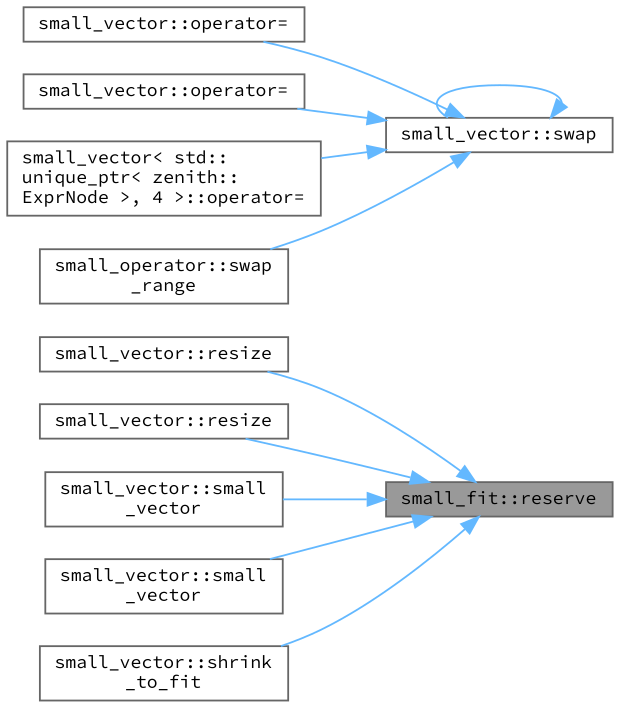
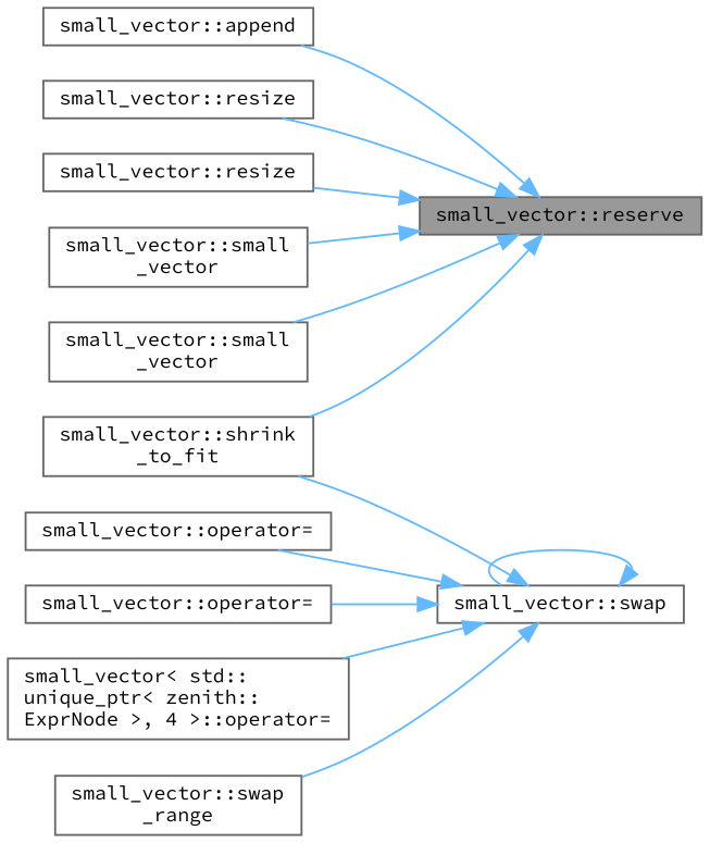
  digraph {
    fontname="Source Code Pro"
    rankdir=RL
    node [color=grey40 fillcolor=white fontname="Source Code Pro" fontsize=10 shape=box style=filled]
    edge [color=steelblue1 dir=back fontname="Source Code Pro" fontsize=10 labelfontname=Helvetica labelfontsize=10 style=solid]
-   n1 [color=gray40 fillcolor=grey60 fontcolor=black height=0.2 label="small_fit::reserve" width=0.4]
+   n1 [color=gray40 fillcolor=grey60 fontcolor=black height=0.2 label="small_vector::reserve" width=0.4]
+   n2 [height=0.2 label="small_vector::append" width=0.4]
    n3 [height=0.2 label="small_vector::resize" width=0.4]
    n4 [height=0.2 label="small_vector::resize" width=0.4]
    n5 [height=0.2 label="small_vector::small\l_vector" width=0.4]
    n6 [height=0.2 label="small_vector::small\l_vector" width=0.4]
    n7 [height=0.2 label="small_vector::shrink\l_to_fit" width=0.4]
    n8 [height=0.2 label="small_vector::swap" width=0.4]
    n9 [height=0.2 label="small_vector::operator=" width=0.4]
    n10 [height=0.2 label="small_vector::operator=" width=0.4]
    n11 [height=0.2 label="small_vector\< std::\lunique_ptr\< zenith::\lExprNode \>, 4 \>::operator=" width=0.4]
-   n12 [height=0.2 label="small_operator::swap\l_range" width=0.4]
+   n12 [height=0.2 label="small_vector::swap\l_range" width=0.4]
+   n1 -> n2
    n1 -> n3
    n1 -> n4
    n1 -> n5
    n1 -> n6
    n1 -> n7
+   n8 -> n7
    n8 -> n8
    n8 -> n9
    n8 -> n10
    n8 -> n11
    n8 -> n12
  }
